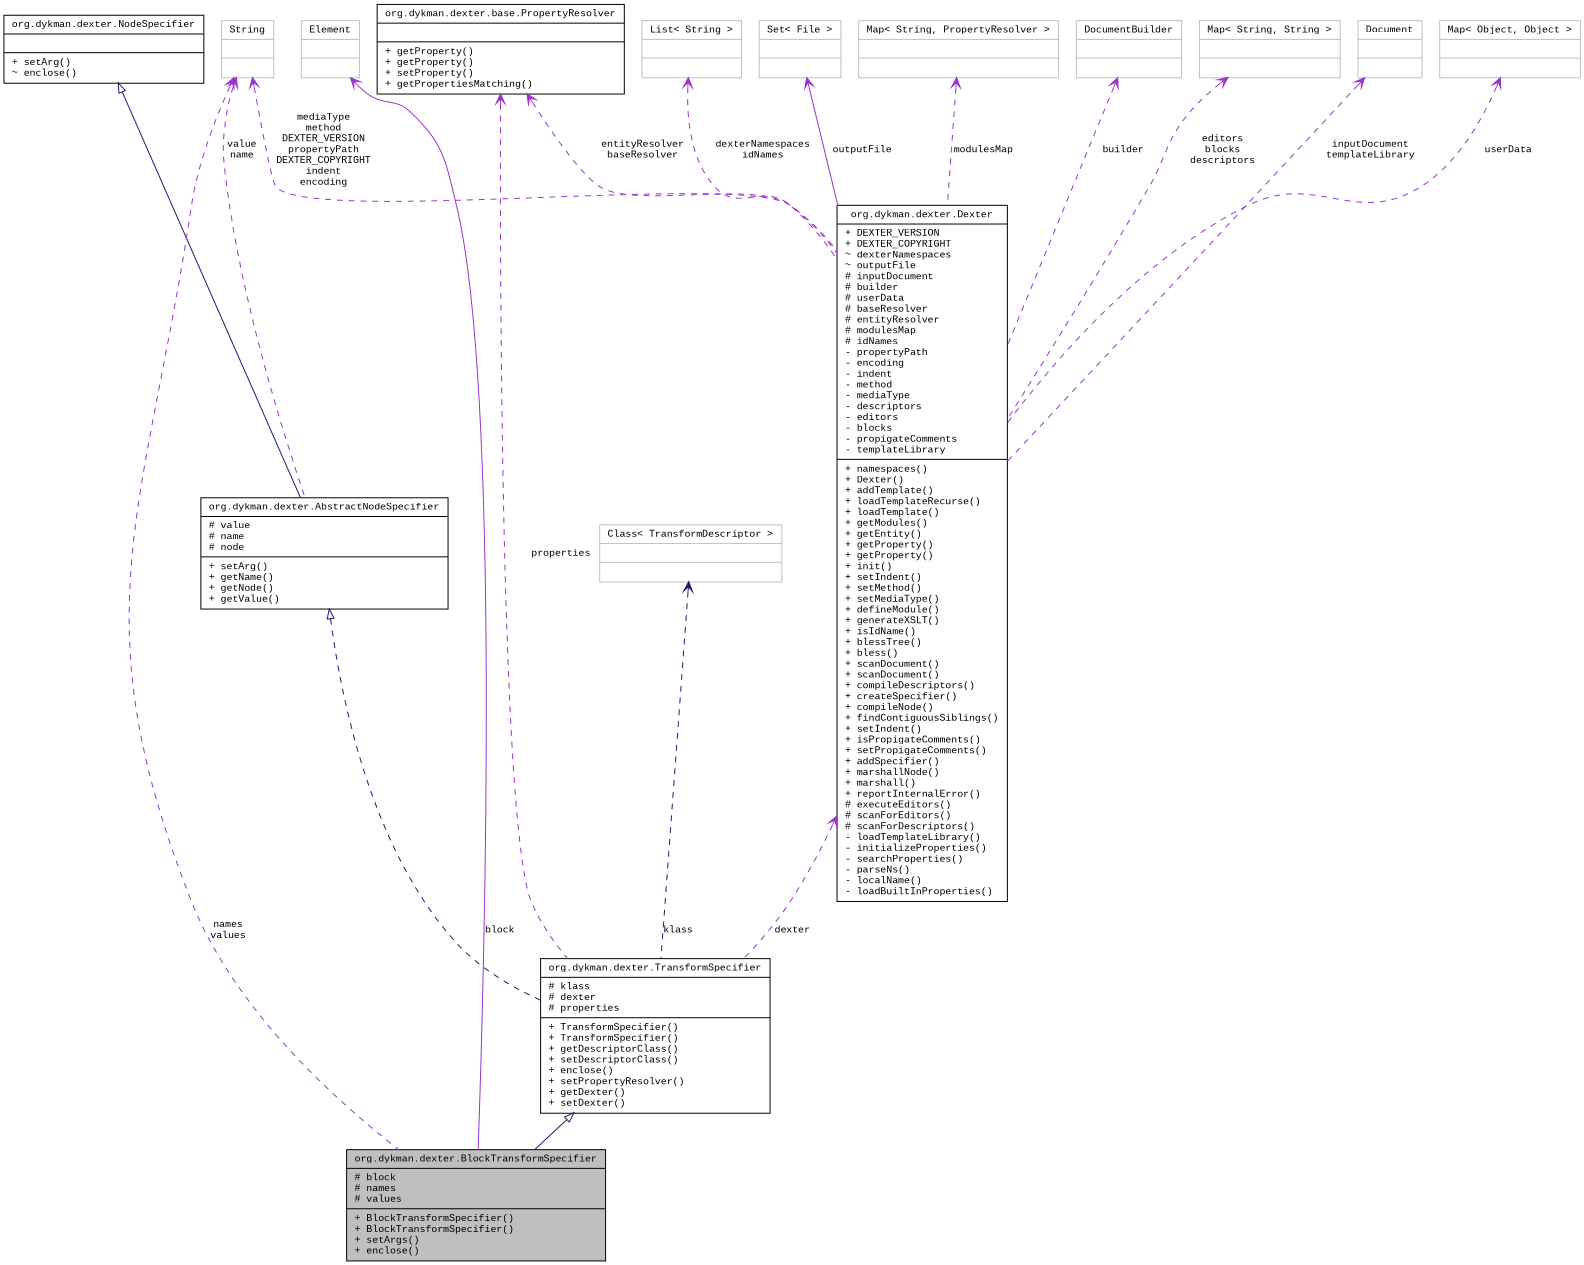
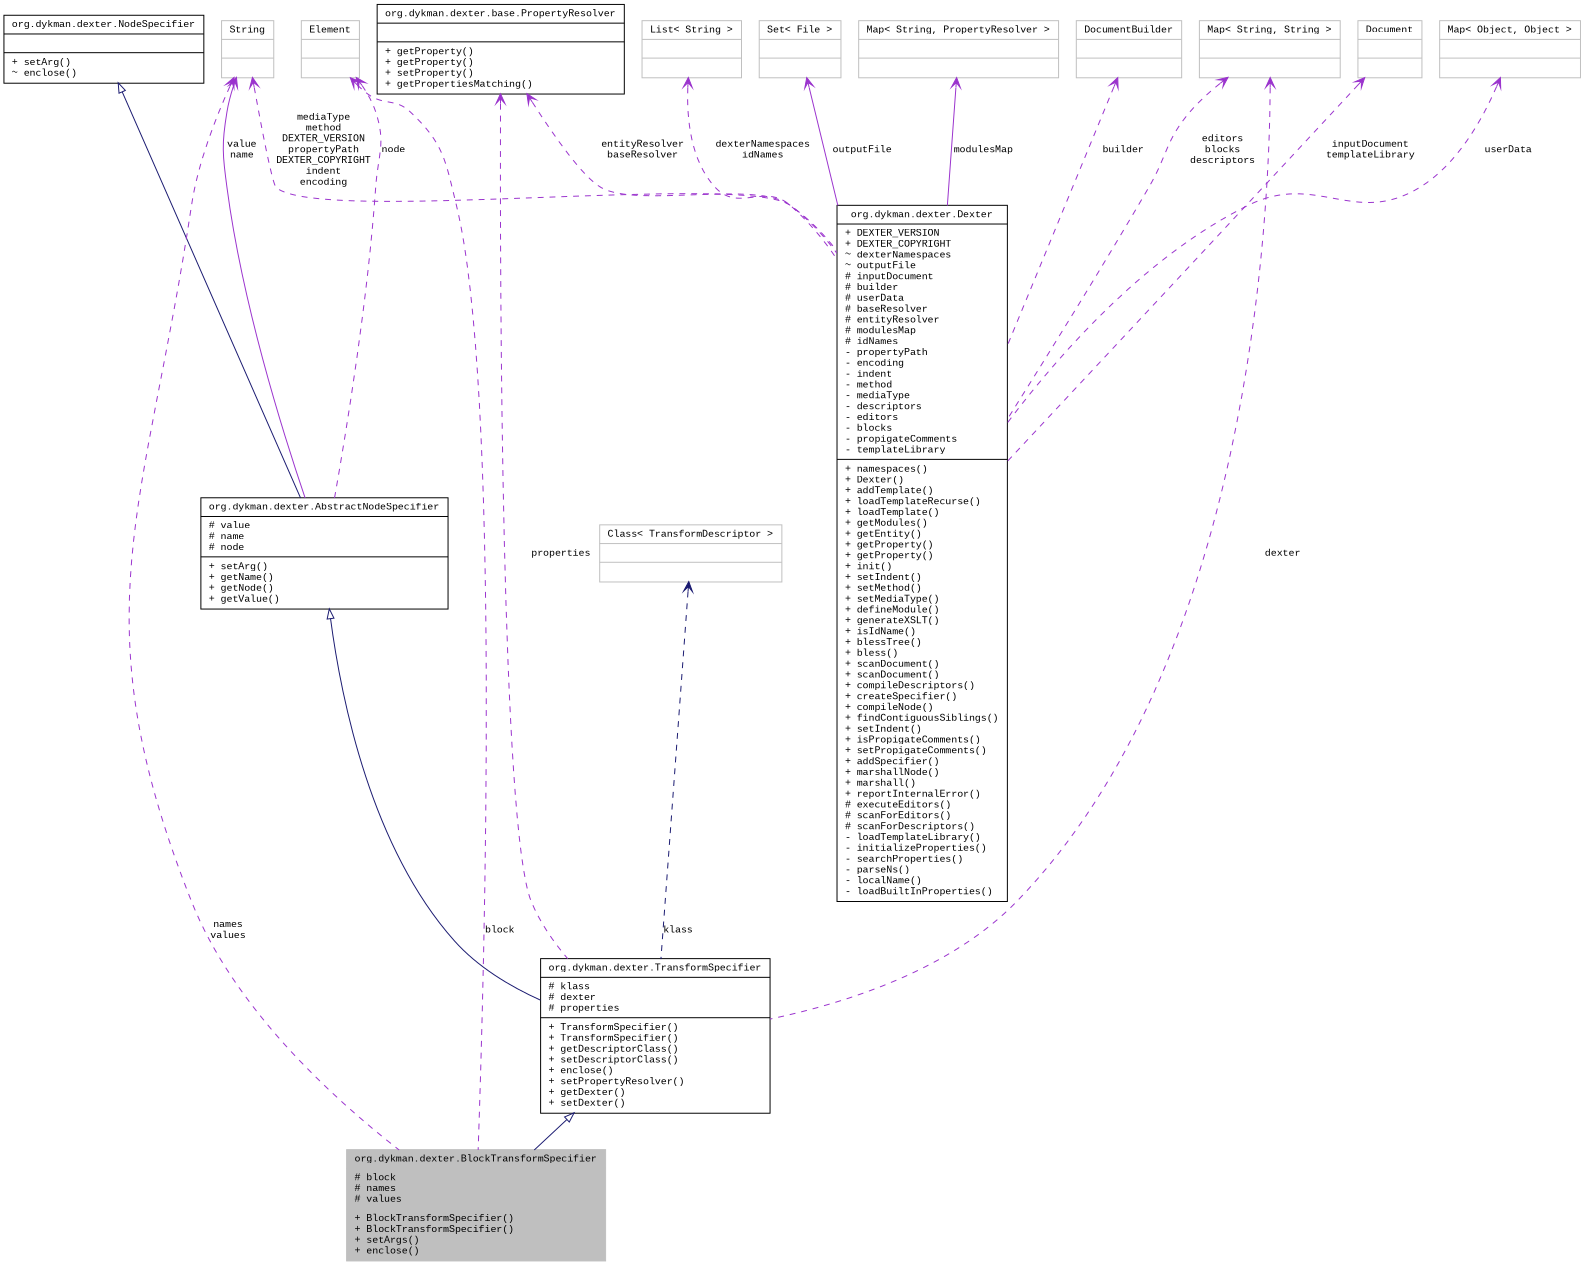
  digraph {
    fontname="Liberation Mono"
    node [color=grey75 fontname="Liberation Mono" fontsize=10 shape=record]
    edge [arrowtail=open color=darkorchid3 dir=back fontname="Liberation Mono" fontsize=10 labelfontname=FreeSans labelfontsize=10 style=dashed]
-   n1 [color=black fillcolor=grey75 fontcolor=black height=0.2 label="{org.dykman.dexter.BlockTransformSpecifier\n|# block\l# names\l# values\l|+ BlockTransformSpecifier()\l+ BlockTransformSpecifier()\l+ setArgs()\l+ enclose()\l}" style=filled width=0.4]
+   n1 [fillcolor=grey75 fontcolor=black height=0.2 label="{org.dykman.dexter.BlockTransformSpecifier\n|# block\l# names\l# values\l|+ BlockTransformSpecifier()\l+ BlockTransformSpecifier()\l+ setArgs()\l+ enclose()\l}" style=filled width=0.4]
    n2 [color=black height=0.2 label="{org.dykman.dexter.TransformSpecifier\n|# klass\l# dexter\l# properties\l|+ TransformSpecifier()\l+ TransformSpecifier()\l+ getDescriptorClass()\l+ setDescriptorClass()\l+ enclose()\l+ setPropertyResolver()\l+ getDexter()\l+ setDexter()\l}" width=0.4]
    n3 [color=black height=0.2 label="{org.dykman.dexter.AbstractNodeSpecifier\n|# value\l# name\l# node\l|+ setArg()\l+ getName()\l+ getNode()\l+ getValue()\l}" width=0.4]
    n4 [color=black height=0.2 label="{org.dykman.dexter.NodeSpecifier\n||+ setArg()\l~ enclose()\l}" width=0.4]
    n5 [height=0.2 label="{String\n||}" width=0.4]
    n6 [color=black height=0.2 label="{org.dykman.dexter.Dexter\n|+ DEXTER_VERSION\l+ DEXTER_COPYRIGHT\l~ dexterNamespaces\l~ outputFile\l# inputDocument\l# builder\l# userData\l# baseResolver\l# entityResolver\l# modulesMap\l# idNames\l- propertyPath\l- encoding\l- indent\l- method\l- mediaType\l- descriptors\l- editors\l- blocks\l- propigateComments\l- templateLibrary\l|+ namespaces()\l+ Dexter()\l+ addTemplate()\l+ loadTemplateRecurse()\l+ loadTemplate()\l+ getModules()\l+ getEntity()\l+ getProperty()\l+ getProperty()\l+ init()\l+ setIndent()\l+ setMethod()\l+ setMediaType()\l+ defineModule()\l+ generateXSLT()\l+ isIdName()\l+ blessTree()\l+ bless()\l+ scanDocument()\l+ scanDocument()\l+ compileDescriptors()\l+ createSpecifier()\l+ compileNode()\l+ findContiguousSiblings()\l+ setIndent()\l+ isPropigateComments()\l+ setPropigateComments()\l+ addSpecifier()\l+ marshallNode()\l+ marshall()\l+ reportInternalError()\l# executeEditors()\l# scanForEditors()\l# scanForDescriptors()\l- loadTemplateLibrary()\l- initializeProperties()\l- searchProperties()\l- parseNs()\l- localName()\l- loadBuiltInProperties()\l}" width=0.4]
    n7 [height=0.2 label="{Element\n||}" width=0.4]
    n8 [color=black height=0.2 label="{org.dykman.dexter.base.PropertyResolver\n||+ getProperty()\l+ getProperty()\l+ setProperty()\l+ getPropertiesMatching()\l}" width=0.4]
    n9 [height=0.2 label="{List\< String \>\n||}" width=0.4]
    n10 [height=0.2 label="{Set\< File \>\n||}" width=0.4]
    n11 [height=0.2 label="{Map\< String, PropertyResolver \>\n||}" width=0.4]
    n12 [height=0.2 label="{DocumentBuilder\n||}" width=0.4]
    n13 [height=0.2 label="{Map\< String, String \>\n||}" width=0.4]
    n14 [height=0.2 label="{Document\n||}" width=0.4]
    n15 [height=0.2 label="{Map\< Object, Object \>\n||}" width=0.4]
    n16 [height=0.2 label="{Class\< TransformDescriptor \>\n||}" width=0.4]
    n2 -> n1 [arrowtail=empty color=midnightblue style=solid]
-   n3 -> n2 [arrowtail=empty color=midnightblue]
+   n3 -> n2 [arrowtail=empty color=midnightblue style=solid]
    n4 -> n3 [arrowtail=empty color=midnightblue style=solid]
    n5 -> n1 [label="names\nvalues"]
-   n5 -> n3 [label="value\nname"]
+   n5 -> n3 [label="value\nname" style=solid]
    n5 -> n6 [label="mediaType\nmethod\nDEXTER_VERSION\npropertyPath\nDEXTER_COPYRIGHT\nindent\nencoding"]
-   n6 -> n2 [label=dexter]
-   n7 -> n1 [label=block style=solid]
+   n13 -> n2 [label=dexter]
+   n7 -> n1 [label=block]
+   n7 -> n3 [label="node"]
    n8 -> n2 [label=properties]
    n8 -> n6 [label="entityResolver\nbaseResolver"]
    n9 -> n6 [label="dexterNamespaces\nidNames"]
    n10 -> n6 [label=outputFile style=solid]
-   n11 -> n6 [label=modulesMap]
+   n11 -> n6 [label=modulesMap style=solid]
    n12 -> n6 [label=builder]
    n13 -> n6 [label="editors\nblocks\ndescriptors"]
    n14 -> n6 [label="inputDocument\ntemplateLibrary"]
    n15 -> n6 [label=userData]
    n16 -> n2 [color=midnightblue label=klass]
  }
